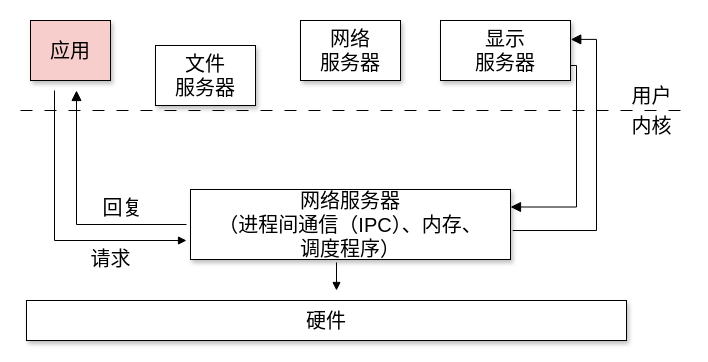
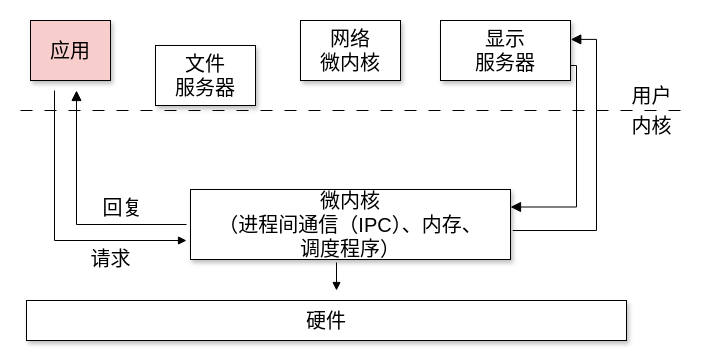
  <mxCell id="0" />
  <mxCell id="1" parent="0" />
  <mxCell id="2" value="" style="edgeStyle=none;html=1;startArrow=none;startFill=0;endArrow=block;endFill=1;jumpStyle=sharp;rounded=0;fontSize=20;" edge="1" parent="1"><mxGeometry relative="1" as="geometry"><mxPoint x="186" y="240" as="targetPoint" /><mxPoint x="54" y="90" as="sourcePoint" /><Array as="points"><mxPoint x="54" y="240" /></Array></mxGeometry></mxCell>
  <mxCell id="3" value="请求" style="edgeLabel;html=1;align=center;verticalAlign=top;resizable=0;points=[];labelPosition=center;verticalLabelPosition=bottom;fontSize=20;" vertex="1" connectable="0" parent="2"><mxGeometry x="0.454" y="1" relative="1" as="geometry"><mxPoint y="1" as="offset" /></mxGeometry></mxCell>
  <mxCell id="4" value="应用" style="rounded=0;whiteSpace=wrap;html=1;shadow=1;fontSize=20;fillColor=#f8cecc;" vertex="1" parent="1"><mxGeometry x="30" y="20" width="80" height="60" as="geometry" /></mxCell>
  <mxCell id="5" value="文件&lt;br style=&quot;font-size: 20px;&quot;&gt;服务器" style="rounded=0;whiteSpace=wrap;html=1;fontSize=20;shadow=1;" vertex="1" parent="1"><mxGeometry x="155" y="45" width="100" height="60" as="geometry" /></mxCell>
- <mxCell id="6" value="网络&lt;br style=&quot;font-size: 20px;&quot;&gt;服务器" style="rounded=0;whiteSpace=wrap;html=1;fontSize=20;shadow=1;" vertex="1" parent="1"><mxGeometry x="300" y="20" width="100" height="60" as="geometry" /></mxCell>
+ <mxCell id="6" value="网络&lt;br style=&quot;font-size: 20px;&quot;&gt;微内核" style="rounded=0;whiteSpace=wrap;html=1;fontSize=20;shadow=1;" vertex="1" parent="1"><mxGeometry x="300" y="20" width="100" height="60" as="geometry" /></mxCell>
  <mxCell id="7" value="显示&lt;br style=&quot;font-size: 20px;&quot;&gt;服务器" style="rounded=0;whiteSpace=wrap;html=1;fontSize=20;shadow=1;" vertex="1" parent="1"><mxGeometry x="440" y="20" width="130" height="60" as="geometry" /></mxCell>
- <mxCell id="8" value="网络服务器&lt;br style=&quot;font-size: 20px;&quot;&gt;（进程间通信（IPC）、内存、&lt;br&gt;调度程序）" style="rounded=0;whiteSpace=wrap;html=1;shadow=1;fontSize=20;" vertex="1" parent="1"><mxGeometry x="190" y="189" width="320" height="70" as="geometry" /></mxCell>
+ <mxCell id="8" value="微内核&lt;br style=&quot;font-size: 20px;&quot;&gt;（进程间通信（IPC）、内存、&lt;br&gt;调度程序）" style="rounded=0;whiteSpace=wrap;html=1;shadow=1;fontSize=20;" vertex="1" parent="1"><mxGeometry x="190" y="189" width="320" height="70" as="geometry" /></mxCell>
  <mxCell id="9" value="" style="endArrow=none;dashed=1;html=1;dashPattern=12 12;fontSize=20;" edge="1" parent="1"><mxGeometry width="50" height="50" relative="1" as="geometry"><mxPoint x="20" y="110" as="sourcePoint" /><mxPoint x="686" y="110" as="targetPoint" /></mxGeometry></mxCell>
  <mxCell id="10" value="硬件" style="rounded=0;whiteSpace=wrap;html=1;fontSize=20;shadow=1;" vertex="1" parent="1"><mxGeometry x="26" y="300" width="600" height="40" as="geometry" /></mxCell>
  <mxCell id="11" value="" style="endArrow=block;html=1;endFill=1;fontSize=20;" edge="1" parent="1"><mxGeometry width="50" height="50" relative="1" as="geometry"><mxPoint x="336" y="262" as="sourcePoint" /><mxPoint x="336" y="290" as="targetPoint" /></mxGeometry></mxCell>
  <mxCell id="12" value="" style="edgeStyle=elbowEdgeStyle;elbow=vertical;endArrow=none;html=1;curved=0;rounded=0;endSize=8;startSize=8;exitX=1;exitY=0.25;exitDx=0;exitDy=0;entryX=1;entryY=0.75;entryDx=0;entryDy=0;startArrow=block;startFill=1;endFill=0;fontSize=20;" edge="1" parent="1" source="8" target="7"><mxGeometry width="50" height="50" relative="1" as="geometry"><mxPoint x="536" y="200" as="sourcePoint" /><mxPoint x="576" y="40" as="targetPoint" /><Array as="points"><mxPoint x="576" y="70" /><mxPoint x="576" y="70" /><mxPoint x="576" y="60" /><mxPoint x="576" y="140" /></Array></mxGeometry></mxCell>
  <mxCell id="13" value="" style="edgeStyle=elbowEdgeStyle;elbow=horizontal;endArrow=block;html=1;curved=0;rounded=0;endSize=8;startSize=8;exitX=1.007;exitY=0.586;exitDx=0;exitDy=0;exitPerimeter=0;endFill=1;entryX=1.002;entryY=0.315;entryDx=0;entryDy=0;entryPerimeter=0;fontSize=20;" edge="1" parent="1" source="8" target="7"><mxGeometry width="50" height="50" relative="1" as="geometry"><mxPoint x="516" y="230" as="sourcePoint" /><mxPoint x="566" y="180" as="targetPoint" /><Array as="points"><mxPoint x="596" y="210" /></Array></mxGeometry></mxCell>
  <mxCell id="14" value="用户" style="text;html=1;align=center;verticalAlign=middle;resizable=0;points=[];autosize=1;strokeColor=none;fillColor=none;fontSize=20;" vertex="1" parent="1"><mxGeometry x="621" y="75" width="60" height="40" as="geometry" /></mxCell>
  <mxCell id="15" value="内核" style="text;html=1;align=center;verticalAlign=middle;resizable=0;points=[];autosize=1;strokeColor=none;fillColor=none;fontSize=20;" vertex="1" parent="1"><mxGeometry x="621" y="105" width="60" height="40" as="geometry" /></mxCell>
  <mxCell id="16" value="" style="edgeStyle=segmentEdgeStyle;endArrow=block;html=1;curved=0;rounded=0;endSize=8;startSize=8;labelPosition=left;verticalLabelPosition=bottom;align=right;verticalAlign=top;endFill=1;fontSize=20;" edge="1" parent="1"><mxGeometry width="50" height="50" relative="1" as="geometry"><mxPoint x="186" y="224" as="sourcePoint" /><mxPoint x="76" y="90" as="targetPoint" /><Array as="points"><mxPoint x="76" y="224" /></Array></mxGeometry></mxCell>
  <mxCell id="17" value="回复" style="edgeLabel;html=1;align=center;verticalAlign=bottom;resizable=0;points=[];labelPosition=center;verticalLabelPosition=top;fontSize=20;" vertex="1" connectable="0" parent="16"><mxGeometry x="-0.628" y="-3" relative="1" as="geometry"><mxPoint x="-20" as="offset" /></mxGeometry></mxCell>
